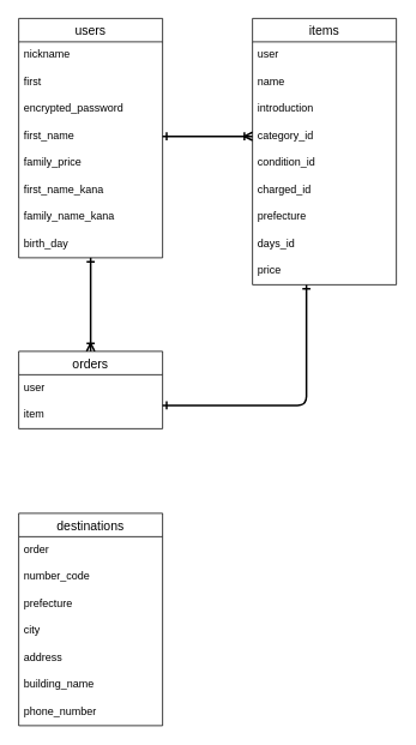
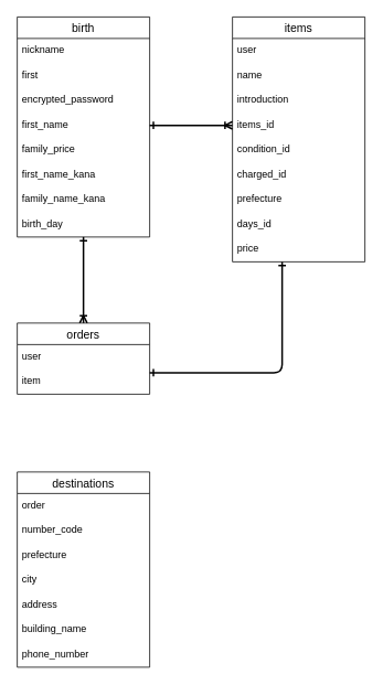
  <mxCell id="0" />
  <mxCell id="1" parent="0" />
- <mxCell id="2" value="users" style="swimlane;fontStyle=0;childLayout=stackLayout;horizontal=1;startSize=26;horizontalStack=0;resizeParent=1;resizeParentMax=0;resizeLast=0;collapsible=1;marginBottom=0;align=center;fontSize=14;" parent="1" vertex="1"><mxGeometry x="20" y="20" width="160" height="266" as="geometry" /></mxCell>
+ <mxCell id="2" value="birth" style="swimlane;fontStyle=0;childLayout=stackLayout;horizontal=1;startSize=26;horizontalStack=0;resizeParent=1;resizeParentMax=0;resizeLast=0;collapsible=1;marginBottom=0;align=center;fontSize=14;" parent="1" vertex="1"><mxGeometry x="20" y="20" width="160" height="266" as="geometry" /></mxCell>
  <mxCell id="3" value="nickname " style="text;strokeColor=none;fillColor=none;spacingLeft=4;spacingRight=4;overflow=hidden;rotatable=0;points=[[0,0.5],[1,0.5]];portConstraint=eastwest;fontSize=12;" parent="2" vertex="1"><mxGeometry y="26" width="160" height="30" as="geometry" /></mxCell>
  <mxCell id="4" value="first" style="text;strokeColor=none;fillColor=none;spacingLeft=4;spacingRight=4;overflow=hidden;rotatable=0;points=[[0,0.5],[1,0.5]];portConstraint=eastwest;fontSize=12;" parent="2" vertex="1"><mxGeometry y="56" width="160" height="30" as="geometry" /></mxCell>
  <mxCell id="5" value="encrypted_password" style="text;strokeColor=none;fillColor=none;spacingLeft=4;spacingRight=4;overflow=hidden;rotatable=0;points=[[0,0.5],[1,0.5]];portConstraint=eastwest;fontSize=12;" parent="2" vertex="1"><mxGeometry y="86" width="160" height="30" as="geometry" /></mxCell>
  <mxCell id="6" value="first_name" style="text;strokeColor=none;fillColor=none;spacingLeft=4;spacingRight=4;overflow=hidden;rotatable=0;points=[[0,0.5],[1,0.5]];portConstraint=eastwest;fontSize=12;" parent="2" vertex="1"><mxGeometry y="116" width="160" height="30" as="geometry" /></mxCell>
  <mxCell id="7" value="family_price" style="text;strokeColor=none;fillColor=none;spacingLeft=4;spacingRight=4;overflow=hidden;rotatable=0;points=[[0,0.5],[1,0.5]];portConstraint=eastwest;fontSize=12;" parent="2" vertex="1"><mxGeometry y="146" width="160" height="30" as="geometry" /></mxCell>
  <mxCell id="8" value="first_name_kana" style="text;strokeColor=none;fillColor=none;spacingLeft=4;spacingRight=4;overflow=hidden;rotatable=0;points=[[0,0.5],[1,0.5]];portConstraint=eastwest;fontSize=12;" parent="2" vertex="1"><mxGeometry y="176" width="160" height="30" as="geometry" /></mxCell>
  <mxCell id="9" value="family_name_kana" style="text;strokeColor=none;fillColor=none;spacingLeft=4;spacingRight=4;overflow=hidden;rotatable=0;points=[[0,0.5],[1,0.5]];portConstraint=eastwest;fontSize=12;" parent="2" vertex="1"><mxGeometry y="206" width="160" height="30" as="geometry" /></mxCell>
  <mxCell id="10" value="birth_day" style="text;strokeColor=none;fillColor=none;spacingLeft=4;spacingRight=4;overflow=hidden;rotatable=0;points=[[0,0.5],[1,0.5]];portConstraint=eastwest;fontSize=12;" parent="2" vertex="1"><mxGeometry y="236" width="160" height="30" as="geometry" /></mxCell>
  <mxCell id="11" value="items" style="swimlane;fontStyle=0;childLayout=stackLayout;horizontal=1;startSize=26;horizontalStack=0;resizeParent=1;resizeParentMax=0;resizeLast=0;collapsible=1;marginBottom=0;align=center;fontSize=14;" parent="1" vertex="1"><mxGeometry x="280" y="20" width="160" height="296" as="geometry" /></mxCell>
  <mxCell id="12" value="user" style="text;strokeColor=none;fillColor=none;spacingLeft=4;spacingRight=4;overflow=hidden;rotatable=0;points=[[0,0.5],[1,0.5]];portConstraint=eastwest;fontSize=12;" vertex="1" parent="11"><mxGeometry y="26" width="160" height="30" as="geometry" /></mxCell>
  <mxCell id="13" value="name " style="text;strokeColor=none;fillColor=none;spacingLeft=4;spacingRight=4;overflow=hidden;rotatable=0;points=[[0,0.5],[1,0.5]];portConstraint=eastwest;fontSize=12;" parent="11" vertex="1"><mxGeometry y="56" width="160" height="30" as="geometry" /></mxCell>
  <mxCell id="14" value="introduction" style="text;strokeColor=none;fillColor=none;spacingLeft=4;spacingRight=4;overflow=hidden;rotatable=0;points=[[0,0.5],[1,0.5]];portConstraint=eastwest;fontSize=12;" parent="11" vertex="1"><mxGeometry y="86" width="160" height="30" as="geometry" /></mxCell>
- <mxCell id="15" value="category_id" style="text;strokeColor=none;fillColor=none;spacingLeft=4;spacingRight=4;overflow=hidden;rotatable=0;points=[[0,0.5],[1,0.5]];portConstraint=eastwest;fontSize=12;" parent="11" vertex="1"><mxGeometry y="116" width="160" height="30" as="geometry" /></mxCell>
+ <mxCell id="15" value="items_id" style="text;strokeColor=none;fillColor=none;spacingLeft=4;spacingRight=4;overflow=hidden;rotatable=0;points=[[0,0.5],[1,0.5]];portConstraint=eastwest;fontSize=12;" parent="11" vertex="1"><mxGeometry y="116" width="160" height="30" as="geometry" /></mxCell>
  <mxCell id="16" value="condition_id" style="text;strokeColor=none;fillColor=none;spacingLeft=4;spacingRight=4;overflow=hidden;rotatable=0;points=[[0,0.5],[1,0.5]];portConstraint=eastwest;fontSize=12;" parent="11" vertex="1"><mxGeometry y="146" width="160" height="30" as="geometry" /></mxCell>
  <mxCell id="17" value="charged_id" style="text;strokeColor=none;fillColor=none;spacingLeft=4;spacingRight=4;overflow=hidden;rotatable=0;points=[[0,0.5],[1,0.5]];portConstraint=eastwest;fontSize=12;" parent="11" vertex="1"><mxGeometry y="176" width="160" height="30" as="geometry" /></mxCell>
  <mxCell id="18" value="prefecture" style="text;strokeColor=none;fillColor=none;spacingLeft=4;spacingRight=4;overflow=hidden;rotatable=0;points=[[0,0.5],[1,0.5]];portConstraint=eastwest;fontSize=12;" parent="11" vertex="1"><mxGeometry y="206" width="160" height="30" as="geometry" /></mxCell>
  <mxCell id="19" value="days_id" style="text;strokeColor=none;fillColor=none;spacingLeft=4;spacingRight=4;overflow=hidden;rotatable=0;points=[[0,0.5],[1,0.5]];portConstraint=eastwest;fontSize=12;" parent="11" vertex="1"><mxGeometry y="236" width="160" height="30" as="geometry" /></mxCell>
  <mxCell id="20" value="price" style="text;strokeColor=none;fillColor=none;spacingLeft=4;spacingRight=4;overflow=hidden;rotatable=0;points=[[0,0.5],[1,0.5]];portConstraint=eastwest;fontSize=12;" parent="11" vertex="1"><mxGeometry y="266" width="160" height="30" as="geometry" /></mxCell>
  <mxCell id="21" style="edgeStyle=none;html=1;entryX=0;entryY=0.5;entryDx=0;entryDy=0;startArrow=ERone;startFill=0;endArrow=ERoneToMany;endFill=0;strokeWidth=2;" parent="1" target="15" edge="1"><mxGeometry relative="1" as="geometry"><mxPoint x="180" y="151" as="sourcePoint" /></mxGeometry></mxCell>
  <mxCell id="22" value="destinations" style="swimlane;fontStyle=0;childLayout=stackLayout;horizontal=1;startSize=26;horizontalStack=0;resizeParent=1;resizeParentMax=0;resizeLast=0;collapsible=1;marginBottom=0;align=center;fontSize=14;" parent="1" vertex="1"><mxGeometry x="20" y="570" width="160" height="236" as="geometry" /></mxCell>
  <mxCell id="23" value="order" style="text;strokeColor=none;fillColor=none;spacingLeft=4;spacingRight=4;overflow=hidden;rotatable=0;points=[[0,0.5],[1,0.5]];portConstraint=eastwest;fontSize=12;" vertex="1" parent="22"><mxGeometry y="26" width="160" height="30" as="geometry" /></mxCell>
  <mxCell id="24" value="number_code" style="text;strokeColor=none;fillColor=none;spacingLeft=4;spacingRight=4;overflow=hidden;rotatable=0;points=[[0,0.5],[1,0.5]];portConstraint=eastwest;fontSize=12;" parent="22" vertex="1"><mxGeometry y="56" width="160" height="30" as="geometry" /></mxCell>
  <mxCell id="25" value="prefecture" style="text;strokeColor=none;fillColor=none;spacingLeft=4;spacingRight=4;overflow=hidden;rotatable=0;points=[[0,0.5],[1,0.5]];portConstraint=eastwest;fontSize=12;" parent="22" vertex="1"><mxGeometry y="86" width="160" height="30" as="geometry" /></mxCell>
  <mxCell id="26" value="city" style="text;strokeColor=none;fillColor=none;spacingLeft=4;spacingRight=4;overflow=hidden;rotatable=0;points=[[0,0.5],[1,0.5]];portConstraint=eastwest;fontSize=12;" parent="22" vertex="1"><mxGeometry y="116" width="160" height="30" as="geometry" /></mxCell>
  <mxCell id="27" value="address" style="text;strokeColor=none;fillColor=none;spacingLeft=4;spacingRight=4;overflow=hidden;rotatable=0;points=[[0,0.5],[1,0.5]];portConstraint=eastwest;fontSize=12;" parent="22" vertex="1"><mxGeometry y="146" width="160" height="30" as="geometry" /></mxCell>
  <mxCell id="28" value="building_name" style="text;strokeColor=none;fillColor=none;spacingLeft=4;spacingRight=4;overflow=hidden;rotatable=0;points=[[0,0.5],[1,0.5]];portConstraint=eastwest;fontSize=12;" parent="22" vertex="1"><mxGeometry y="176" width="160" height="30" as="geometry" /></mxCell>
  <mxCell id="29" value="phone_number" style="text;strokeColor=none;fillColor=none;spacingLeft=4;spacingRight=4;overflow=hidden;rotatable=0;points=[[0,0.5],[1,0.5]];portConstraint=eastwest;fontSize=12;" parent="22" vertex="1"><mxGeometry y="206" width="160" height="30" as="geometry" /></mxCell>
  <mxCell id="30" value="" style="endArrow=ERone;html=1;startArrow=ERoneToMany;startFill=0;endFill=0;strokeWidth=2;" edge="1" parent="1"><mxGeometry width="50" height="50" relative="1" as="geometry"><mxPoint x="100" y="390" as="sourcePoint" /><mxPoint x="100" y="286" as="targetPoint" /></mxGeometry></mxCell>
  <mxCell id="31" value="orders" style="swimlane;fontStyle=0;childLayout=stackLayout;horizontal=1;startSize=26;horizontalStack=0;resizeParent=1;resizeParentMax=0;resizeLast=0;collapsible=1;marginBottom=0;align=center;fontSize=14;" vertex="1" parent="1"><mxGeometry x="20" y="390" width="160" height="86" as="geometry"><mxRectangle x="320" y="760" width="80" height="30" as="alternateBounds" /></mxGeometry></mxCell>
  <mxCell id="32" value="user" style="text;strokeColor=none;fillColor=none;spacingLeft=4;spacingRight=4;overflow=hidden;rotatable=0;points=[[0,0.5],[1,0.5]];portConstraint=eastwest;fontSize=12;" vertex="1" parent="31"><mxGeometry y="26" width="160" height="30" as="geometry" /></mxCell>
  <mxCell id="33" value="item" style="text;strokeColor=none;fillColor=none;spacingLeft=4;spacingRight=4;overflow=hidden;rotatable=0;points=[[0,0.5],[1,0.5]];portConstraint=eastwest;fontSize=12;" vertex="1" parent="31"><mxGeometry y="56" width="160" height="30" as="geometry" /></mxCell>
  <mxCell id="34" value="" style="edgeStyle=elbowEdgeStyle;fontSize=12;html=1;endArrow=ERone;endFill=1;strokeWidth=2;entryX=0.375;entryY=1;entryDx=0;entryDy=0;entryPerimeter=0;startArrow=ERone;startFill=0;" edge="1" parent="1" target="20"><mxGeometry width="100" height="100" relative="1" as="geometry"><mxPoint x="180" y="450" as="sourcePoint" /><mxPoint x="360" y="300" as="targetPoint" /><Array as="points"><mxPoint x="340" y="390" /></Array></mxGeometry></mxCell>
